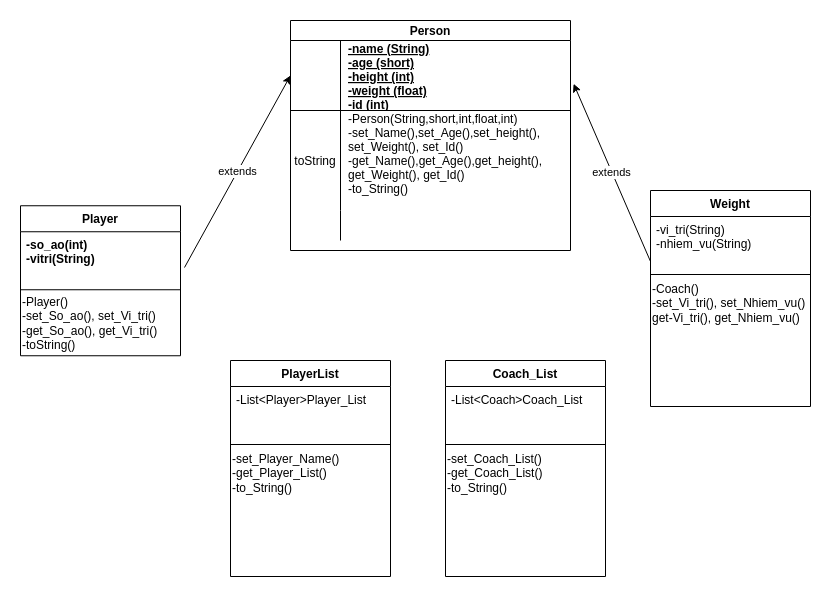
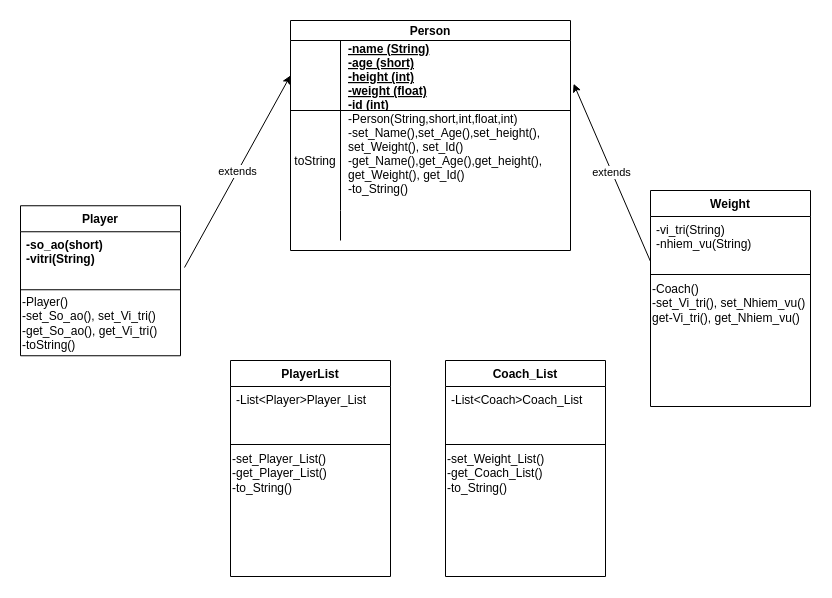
  <mxCell id="0" />
  <mxCell id="1" parent="0" />
  <mxCell id="2" value="Player" style="swimlane;fontStyle=1;align=center;verticalAlign=top;childLayout=stackLayout;horizontal=1;startSize=26;horizontalStack=0;resizeParent=1;resizeLast=0;collapsible=1;marginBottom=0;rounded=0;shadow=0;strokeWidth=1;" parent="1" vertex="1"><mxGeometry x="20" y="205.25" width="160" height="150" as="geometry"><mxRectangle x="130" y="380" width="160" height="26" as="alternateBounds" /></mxGeometry></mxCell>
- <mxCell id="3" value="-so_ao(int)&#10;-vitri(String)&#10;" style="text;align=left;verticalAlign=top;spacingLeft=4;spacingRight=4;overflow=hidden;rotatable=0;points=[[0,0.5],[1,0.5]];portConstraint=eastwest;rounded=0;shadow=0;html=0;fontStyle=1" parent="2" vertex="1"><mxGeometry y="26" width="160" height="54" as="geometry" /></mxCell>
+ <mxCell id="3" value="-so_ao(short)&#10;-vitri(String)&#10;" style="text;align=left;verticalAlign=top;spacingLeft=4;spacingRight=4;overflow=hidden;rotatable=0;points=[[0,0.5],[1,0.5]];portConstraint=eastwest;rounded=0;shadow=0;html=0;fontStyle=1" parent="2" vertex="1"><mxGeometry y="26" width="160" height="54" as="geometry" /></mxCell>
  <mxCell id="4" value="" style="line;html=1;strokeWidth=1;align=left;verticalAlign=middle;spacingTop=-1;spacingLeft=3;spacingRight=3;rotatable=0;labelPosition=right;points=[];portConstraint=eastwest;" parent="2" vertex="1"><mxGeometry y="80" width="160" height="8" as="geometry" /></mxCell>
  <mxCell id="5" value="-Player()&amp;nbsp; &amp;nbsp; &amp;nbsp; &amp;nbsp; &amp;nbsp; &amp;nbsp; &amp;nbsp; &amp;nbsp; &amp;nbsp; &amp;nbsp; &amp;nbsp; &amp;nbsp;&amp;nbsp;&lt;br&gt;-set_So_ao(), set_Vi_tri()&lt;br&gt;-get_So_ao(), get_Vi_tri()&lt;br&gt;-toString()&amp;nbsp; &amp;nbsp; &amp;nbsp; &amp;nbsp; &amp;nbsp; &amp;nbsp; &amp;nbsp; &amp;nbsp; &amp;nbsp; &amp;nbsp; &amp;nbsp;&amp;nbsp;" style="whiteSpace=wrap;html=1;fillColor=none;strokeColor=none;align=left;" vertex="1" parent="2"><mxGeometry y="88" width="160" height="60" as="geometry" /></mxCell>
  <mxCell id="6" value="Weight" style="swimlane;fontStyle=1;align=center;verticalAlign=top;childLayout=stackLayout;horizontal=1;startSize=26;horizontalStack=0;resizeParent=1;resizeLast=0;collapsible=1;marginBottom=0;rounded=0;shadow=0;strokeWidth=1;" parent="1" vertex="1"><mxGeometry x="650" y="190" width="160" height="216" as="geometry"><mxRectangle x="550" y="140" width="160" height="26" as="alternateBounds" /></mxGeometry></mxCell>
  <mxCell id="7" value="-vi_tri(String)&#10;-nhiem_vu(String)" style="text;align=left;verticalAlign=top;spacingLeft=4;spacingRight=4;overflow=hidden;rotatable=0;points=[[0,0.5],[1,0.5]];portConstraint=eastwest;" parent="6" vertex="1"><mxGeometry y="26" width="160" height="54" as="geometry" /></mxCell>
  <mxCell id="8" value="" style="line;html=1;strokeWidth=1;align=left;verticalAlign=middle;spacingTop=-1;spacingLeft=3;spacingRight=3;rotatable=0;labelPosition=right;points=[];portConstraint=eastwest;" parent="6" vertex="1"><mxGeometry y="80" width="160" height="8" as="geometry" /></mxCell>
  <mxCell id="9" value="-Coach()&lt;br&gt;-set_Vi_tri(), set_Nhiem_vu()&lt;br&gt;get-Vi_tri(), get_Nhiem_vu()&lt;br&gt;" style="text;html=1;align=left;verticalAlign=middle;resizable=0;points=[];autosize=1;strokeColor=none;fillColor=none;" vertex="1" parent="6"><mxGeometry y="88" width="160" height="50" as="geometry" /></mxCell>
  <mxCell id="10" value="extends" style="endArrow=classic;html=1;rounded=0;exitX=1.025;exitY=0.662;exitDx=0;exitDy=0;entryX=0;entryY=0.5;entryDx=0;entryDy=0;exitPerimeter=0;" edge="1" parent="1" source="3" target="15"><mxGeometry width="50" height="50" relative="1" as="geometry"><mxPoint x="176.08" y="331.008" as="sourcePoint" /><mxPoint x="320" y="325" as="targetPoint" /></mxGeometry></mxCell>
  <mxCell id="11" value="" style="group" vertex="1" connectable="0" parent="1"><mxGeometry x="250" y="30" width="195" height="300.5" as="geometry" /></mxCell>
  <mxCell id="12" value="" style="shape=partialRectangle;connectable=0;fillColor=none;top=0;left=0;bottom=0;right=0;align=left;spacingLeft=6;overflow=hidden;" vertex="1" parent="11"><mxGeometry x="30" y="112.241" width="150" height="21.724" as="geometry"><mxRectangle width="150" height="30" as="alternateBounds" /></mxGeometry></mxCell>
  <mxCell id="13" value="" style="shape=partialRectangle;connectable=0;fillColor=none;top=0;left=0;bottom=0;right=0;editable=1;overflow=hidden;direction=south;" vertex="1" parent="11"><mxGeometry y="108.621" width="30" height="21.724" as="geometry"><mxRectangle width="30" height="30" as="alternateBounds" /></mxGeometry></mxCell>
  <mxCell id="14" value="Person" style="shape=table;startSize=20;container=1;collapsible=1;childLayout=tableLayout;fixedRows=1;rowLines=0;fontStyle=1;align=center;resizeLast=1;" vertex="1" parent="11"><mxGeometry x="40" y="-10" width="280" height="230" as="geometry" /></mxCell>
  <mxCell id="15" value="" style="shape=partialRectangle;collapsible=0;dropTarget=0;pointerEvents=0;fillColor=none;top=0;left=0;bottom=1;right=0;points=[[0,0.5],[1,0.5]];portConstraint=eastwest;" vertex="1" parent="14"><mxGeometry y="20" width="280" height="70" as="geometry" /></mxCell>
  <mxCell id="16" value="-name (String)&#10;-age (short)&#10;-height (int)&#10;-weight (float)&#10;-id (int)" style="shape=partialRectangle;connectable=0;fillColor=none;top=0;left=0;bottom=0;right=0;align=left;spacingLeft=6;fontStyle=5;overflow=hidden;" vertex="1" parent="15"><mxGeometry x="50" width="230" height="70" as="geometry"><mxRectangle width="230" height="70" as="alternateBounds" /></mxGeometry></mxCell>
  <mxCell id="17" value="" style="shape=partialRectangle;collapsible=0;dropTarget=0;pointerEvents=0;fillColor=none;top=0;left=0;bottom=0;right=0;points=[[0,0.5],[1,0.5]];portConstraint=eastwest;" vertex="1" parent="14"><mxGeometry y="90" width="280" height="100" as="geometry" /></mxCell>
  <mxCell id="18" value="toString" style="shape=partialRectangle;connectable=0;fillColor=none;top=0;left=0;bottom=0;right=0;editable=1;overflow=hidden;" vertex="1" parent="17"><mxGeometry width="50" height="100" as="geometry"><mxRectangle width="50" height="100" as="alternateBounds" /></mxGeometry></mxCell>
  <mxCell id="19" value="-Person(String,short,int,float,int)&#10;-set_Name(),set_Age(),set_height(),&#10;set_Weight(), set_Id()&#10;-get_Name(),get_Age(),get_height(),&#10;get_Weight(), get_Id()&#10;-to_String()&#10;" style="shape=partialRectangle;connectable=0;fillColor=none;top=0;left=0;bottom=0;right=0;align=left;spacingLeft=6;overflow=hidden;" vertex="1" parent="17"><mxGeometry x="50" width="230" height="100" as="geometry"><mxRectangle width="230" height="100" as="alternateBounds" /></mxGeometry></mxCell>
  <mxCell id="20" value="" style="shape=partialRectangle;collapsible=0;dropTarget=0;pointerEvents=0;fillColor=none;top=0;left=0;bottom=0;right=0;points=[[0,0.5],[1,0.5]];portConstraint=eastwest;" vertex="1" parent="14"><mxGeometry y="190" width="280" height="30" as="geometry" /></mxCell>
  <mxCell id="21" value="" style="shape=partialRectangle;connectable=0;fillColor=none;top=0;left=0;bottom=0;right=0;editable=1;overflow=hidden;" vertex="1" parent="20"><mxGeometry width="50" height="30" as="geometry"><mxRectangle width="50" height="30" as="alternateBounds" /></mxGeometry></mxCell>
  <mxCell id="22" value="" style="shape=partialRectangle;connectable=0;fillColor=none;top=0;left=0;bottom=0;right=0;align=left;spacingLeft=6;overflow=hidden;" vertex="1" parent="20"><mxGeometry x="50" width="230" height="30" as="geometry"><mxRectangle width="230" height="30" as="alternateBounds" /></mxGeometry></mxCell>
  <mxCell id="23" value="extends" style="endArrow=classic;html=1;rounded=0;exitX=0;exitY=0.833;exitDx=0;exitDy=0;exitPerimeter=0;entryX=1.011;entryY=0.618;entryDx=0;entryDy=0;entryPerimeter=0;" edge="1" parent="1" source="7" target="15"><mxGeometry width="50" height="50" relative="1" as="geometry"><mxPoint x="464" y="377.985" as="sourcePoint" /><mxPoint x="622.08" y="321" as="targetPoint" /></mxGeometry></mxCell>
  <mxCell id="24" value="Coach_List" style="swimlane;fontStyle=1;align=center;verticalAlign=top;childLayout=stackLayout;horizontal=1;startSize=26;horizontalStack=0;resizeParent=1;resizeLast=0;collapsible=1;marginBottom=0;rounded=0;shadow=0;strokeWidth=1;" vertex="1" parent="1"><mxGeometry x="445" y="360" width="160" height="216" as="geometry"><mxRectangle x="550" y="140" width="160" height="26" as="alternateBounds" /></mxGeometry></mxCell>
  <mxCell id="25" value="-List&lt;Coach&gt;Coach_List" style="text;align=left;verticalAlign=top;spacingLeft=4;spacingRight=4;overflow=hidden;rotatable=0;points=[[0,0.5],[1,0.5]];portConstraint=eastwest;" vertex="1" parent="24"><mxGeometry y="26" width="160" height="54" as="geometry" /></mxCell>
  <mxCell id="26" value="" style="line;html=1;strokeWidth=1;align=left;verticalAlign=middle;spacingTop=-1;spacingLeft=3;spacingRight=3;rotatable=0;labelPosition=right;points=[];portConstraint=eastwest;" vertex="1" parent="24"><mxGeometry y="80" width="160" height="8" as="geometry" /></mxCell>
- <mxCell id="27" value="-set_Coach_List()&lt;br&gt;-get_Coach_List()&lt;br&gt;-to_String()" style="text;html=1;align=left;verticalAlign=middle;resizable=0;points=[];autosize=1;strokeColor=none;fillColor=none;" vertex="1" parent="24"><mxGeometry y="88" width="160" height="50" as="geometry" /></mxCell>
+ <mxCell id="27" value="-set_Weight_List()&lt;br&gt;-get_Coach_List()&lt;br&gt;-to_String()" style="text;html=1;align=left;verticalAlign=middle;resizable=0;points=[];autosize=1;strokeColor=none;fillColor=none;" vertex="1" parent="24"><mxGeometry y="88" width="160" height="50" as="geometry" /></mxCell>
  <mxCell id="28" value="PlayerList" style="swimlane;fontStyle=1;align=center;verticalAlign=top;childLayout=stackLayout;horizontal=1;startSize=26;horizontalStack=0;resizeParent=1;resizeLast=0;collapsible=1;marginBottom=0;rounded=0;shadow=0;strokeWidth=1;" vertex="1" parent="1"><mxGeometry x="230" y="360" width="160" height="216" as="geometry"><mxRectangle x="550" y="140" width="160" height="26" as="alternateBounds" /></mxGeometry></mxCell>
  <mxCell id="29" value="-List&lt;Player&gt;Player_List" style="text;align=left;verticalAlign=top;spacingLeft=4;spacingRight=4;overflow=hidden;rotatable=0;points=[[0,0.5],[1,0.5]];portConstraint=eastwest;" vertex="1" parent="28"><mxGeometry y="26" width="160" height="54" as="geometry" /></mxCell>
  <mxCell id="30" value="" style="line;html=1;strokeWidth=1;align=left;verticalAlign=middle;spacingTop=-1;spacingLeft=3;spacingRight=3;rotatable=0;labelPosition=right;points=[];portConstraint=eastwest;" vertex="1" parent="28"><mxGeometry y="80" width="160" height="8" as="geometry" /></mxCell>
- <mxCell id="31" value="-set_Player_Name()&amp;nbsp; &amp;nbsp; &amp;nbsp; &amp;nbsp; &amp;nbsp; &amp;nbsp; &amp;nbsp; &amp;nbsp;&lt;br&gt;-get_Player_List()&lt;br&gt;-to_String()" style="text;html=1;align=left;verticalAlign=middle;resizable=0;points=[];autosize=1;strokeColor=none;fillColor=none;" vertex="1" parent="28"><mxGeometry y="88" width="160" height="50" as="geometry" /></mxCell>
+ <mxCell id="31" value="-set_Player_List()&amp;nbsp; &amp;nbsp; &amp;nbsp; &amp;nbsp; &amp;nbsp; &amp;nbsp; &amp;nbsp; &amp;nbsp;&lt;br&gt;-get_Player_List()&lt;br&gt;-to_String()" style="text;html=1;align=left;verticalAlign=middle;resizable=0;points=[];autosize=1;strokeColor=none;fillColor=none;" vertex="1" parent="28"><mxGeometry y="88" width="160" height="50" as="geometry" /></mxCell>
